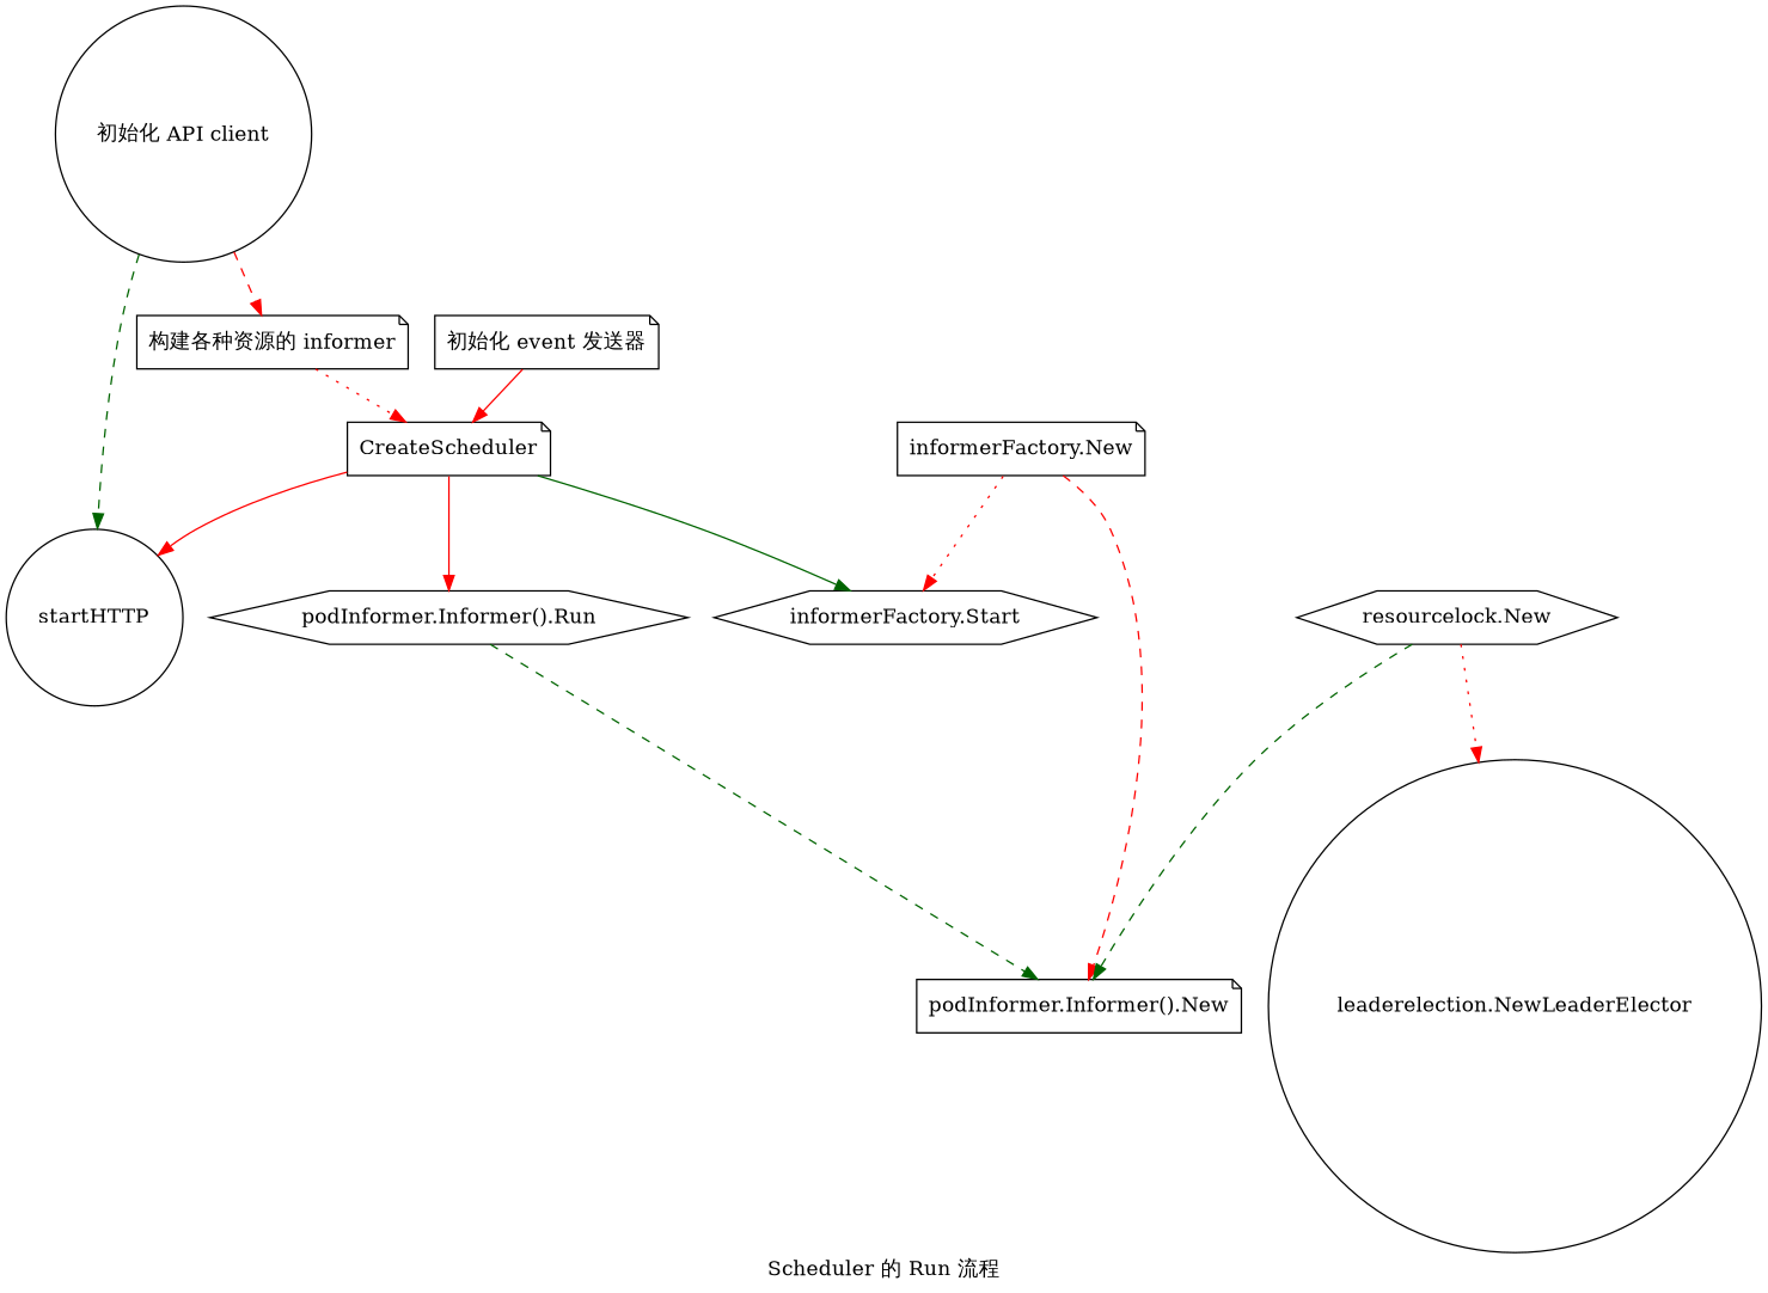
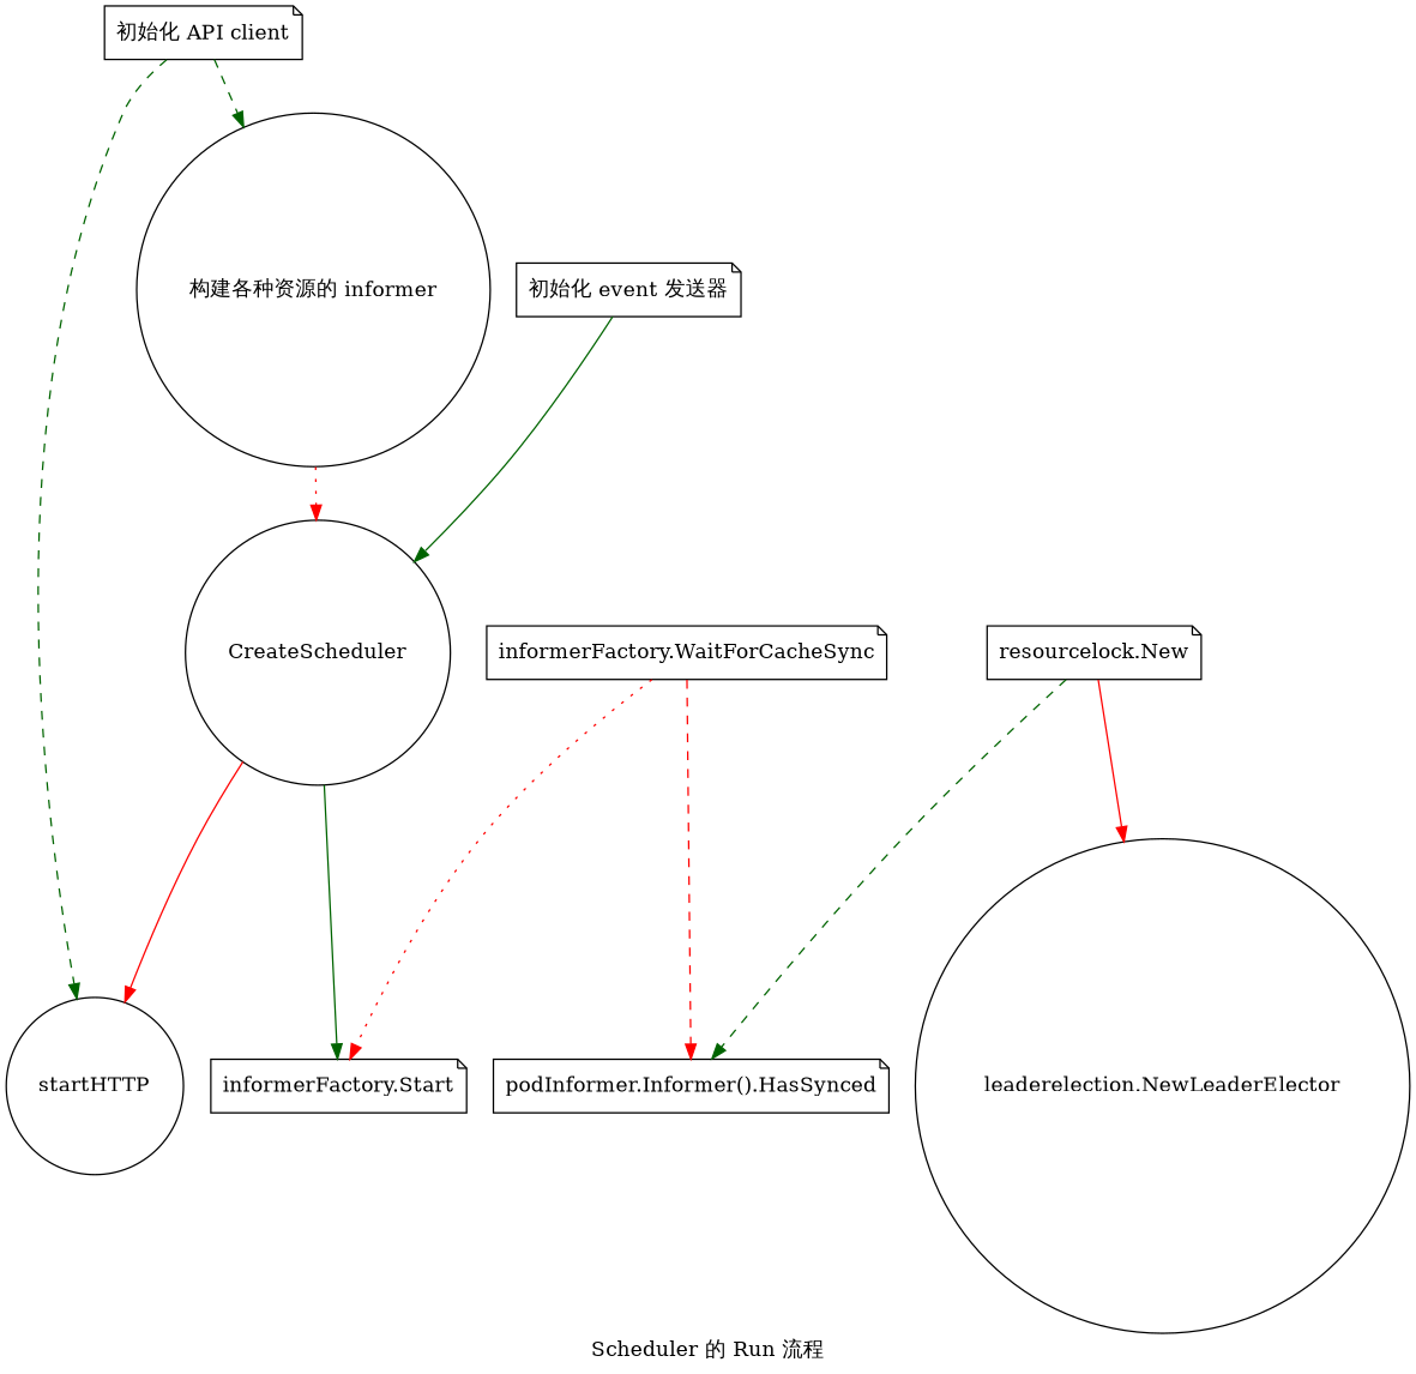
  digraph {
    label="Scheduler 的 Run 流程"
    node [shape=note]
    edge [color=red style=solid]
-   CreateScheduler [shap=box style=rounded]
+   CreateScheduler [shap=box shape=circle style=rounded]
    startHTTP [shap=box shape=circle style=rounded]
-   "podInformer.Informer().Run" [shape=hexagon]
-   "informerFactory.Start" [shape=hexagon]
-   "podInformer.Informer().HasSynced" [label="podInformer.Informer().New"]
-   "初始化 API client" [shap=box shape=circle style=rounded]
-   "构建各种资源的 informer" [shap=box style=rounded]
+   "informerFactory.Start"
+   "podInformer.Informer().HasSynced"
+   "初始化 API client" [shap=box style=rounded]
+   "构建各种资源的 informer" [shap=box shape=circle style=rounded]
    "初始化 event 发送器" [shap=box style=rounded]
-   "informerFactory.WaitForCacheSync" [label="informerFactory.New"]
-   "resourcelock.New" [shape=hexagon]
+   "informerFactory.WaitForCacheSync"
+   "resourcelock.New"
    "leaderelection.NewLeaderElector" [shape=circle]
    CreateScheduler -> startHTTP
-   CreateScheduler -> "podInformer.Informer().Run"
    CreateScheduler -> "informerFactory.Start" [color=darkgreen]
-   "podInformer.Informer().Run" -> "podInformer.Informer().HasSynced" [color=darkgreen style=dashed]
    "初始化 API client" -> startHTTP [color=darkgreen style=dashed]
-   "初始化 API client" -> "构建各种资源的 informer" [style=dashed]
+   "初始化 API client" -> "构建各种资源的 informer" [color=darkgreen style=dashed]
    "构建各种资源的 informer" -> CreateScheduler [style=dotted]
-   "初始化 event 发送器" -> CreateScheduler
+   "初始化 event 发送器" -> CreateScheduler [color=darkgreen]
    "informerFactory.WaitForCacheSync" -> "informerFactory.Start" [style=dotted]
    "informerFactory.WaitForCacheSync" -> "podInformer.Informer().HasSynced" [style=dashed]
    "resourcelock.New" -> "podInformer.Informer().HasSynced" [color=darkgreen style=dashed]
-   "resourcelock.New" -> "leaderelection.NewLeaderElector" [style=dotted]
+   "resourcelock.New" -> "leaderelection.NewLeaderElector"
  }
